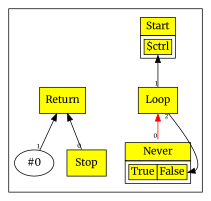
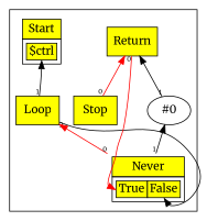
  digraph {
    compound=true
    concentrate=true
    fontname=Merriweather
    rankdir=BT
    node [fontname=Merriweather shape=box]
    edge [color=red fontname=Merriweather fontsize=8 taillabel=1]
    n1 [fillcolor=yellow label=Loop style=filled]
    n2 [label=< 			<TABLE BORDER="0" CELLBORDER="1" CELLSPACING="0" CELLPADDING="4"> 			<TR><TD BGCOLOR="yellow">Never</TD></TR> 			<TR><TD> 				<TABLE BORDER="0" CELLBORDER="1" CELLSPACING="0"> 				<TR><TD PORT="p0" BGCOLOR="yellow">True</TD><TD PORT="p1" BGCOLOR="yellow">False</TD></TR> 				</TABLE> 			</TD></TR> 			</TABLE>> shape=plaintext]
    n3 [label=< 			<TABLE BORDER="0" CELLBORDER="1" CELLSPACING="0" CELLPADDING="4"> 			<TR><TD BGCOLOR="yellow">Start</TD></TR> 			<TR><TD> 				<TABLE BORDER="0" CELLBORDER="1" CELLSPACING="0"> 				<TR><TD PORT="p0" BGCOLOR="yellow">$ctrl</TD></TR> 				</TABLE> 			</TD></TR> 			</TABLE>> shape=plaintext]
    n4 [fillcolor=yellow label=Stop style=filled]
    n5 [label="#0" shape=""]
    n6 [fillcolor=yellow label=Return style=filled]
    subgraph cluster_1 {
      n2
      n3
      n4
      n5
      n6
      subgraph sub_2 {
        rank=same
        n1
      }
    }
    n1 -> n2 [color=black constraint=false headport=p1 taillabel=2]
    n1 -> n3 [color=black headport=p0]
    n2 -> n1 [taillabel=0]
-   n4 -> n6 [color=black taillabel=0]
+   n2 -> n5 [color=""]
+   n4 -> n6 [taillabel=0]
    n5 -> n6 [color=""]
+   n6 -> n2 [headport=p0 taillabel=0]
  }
